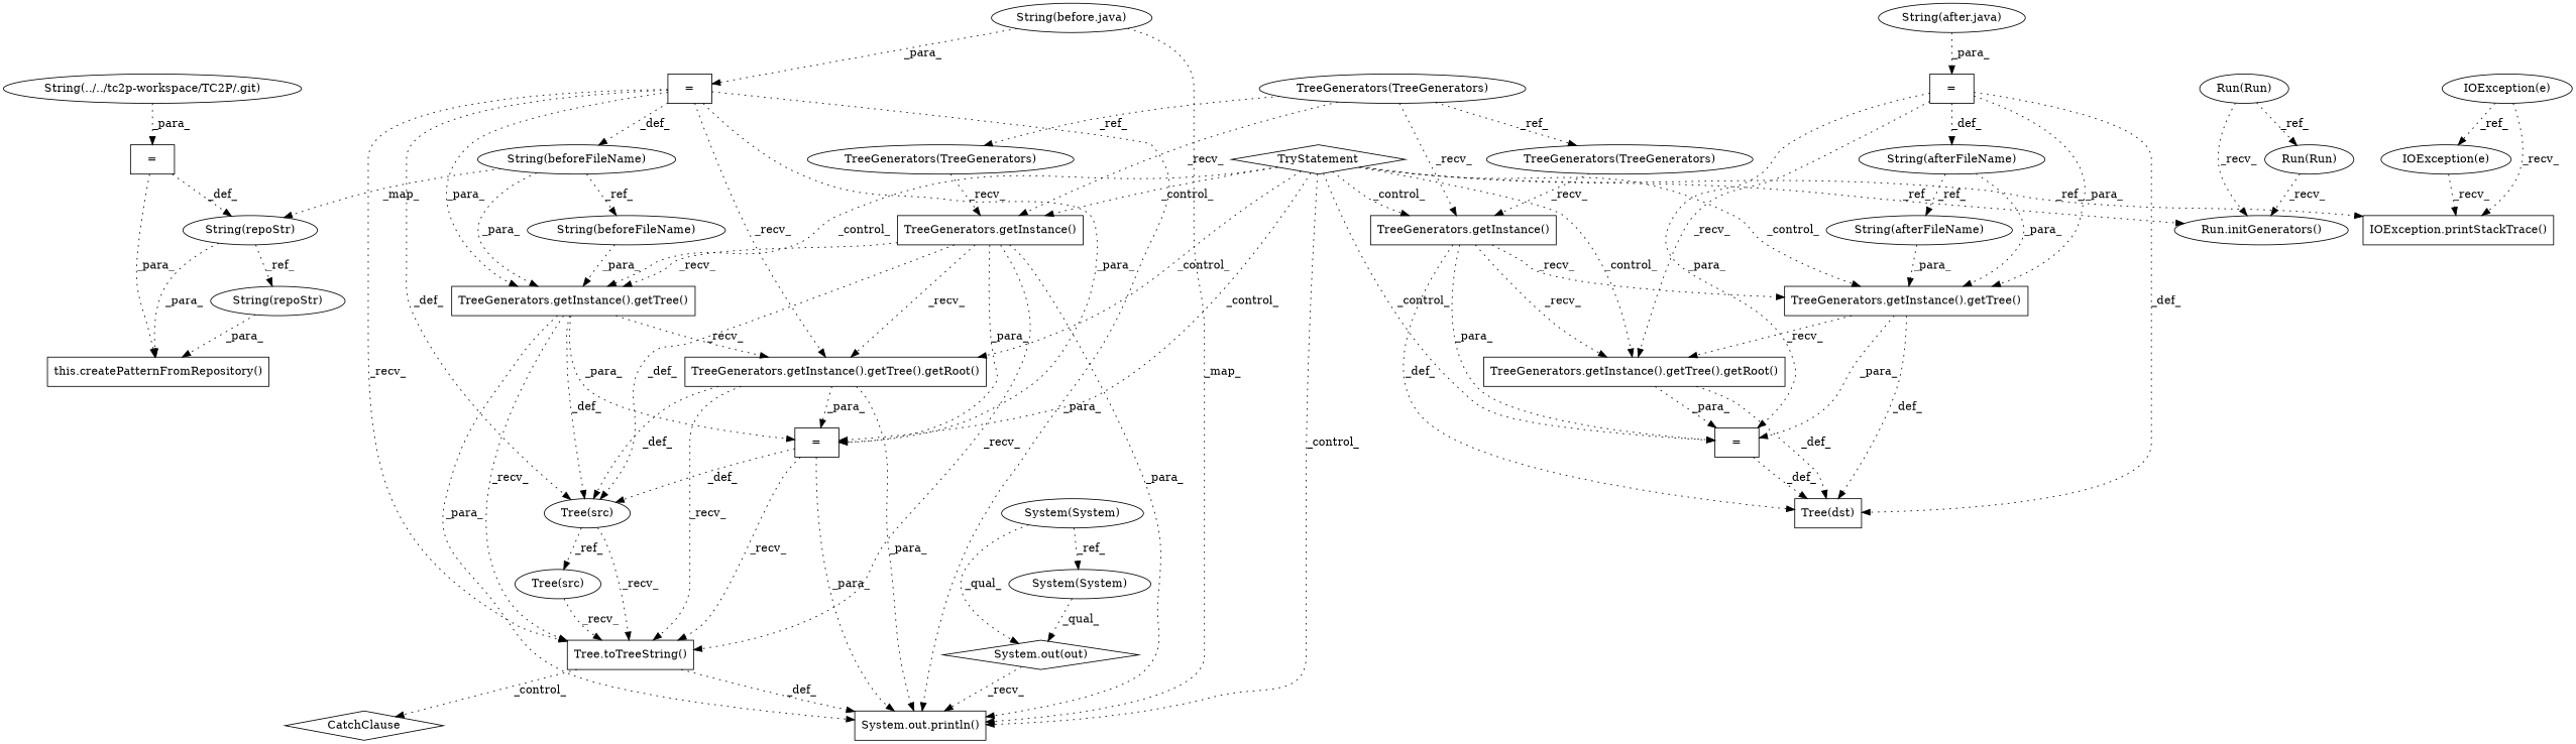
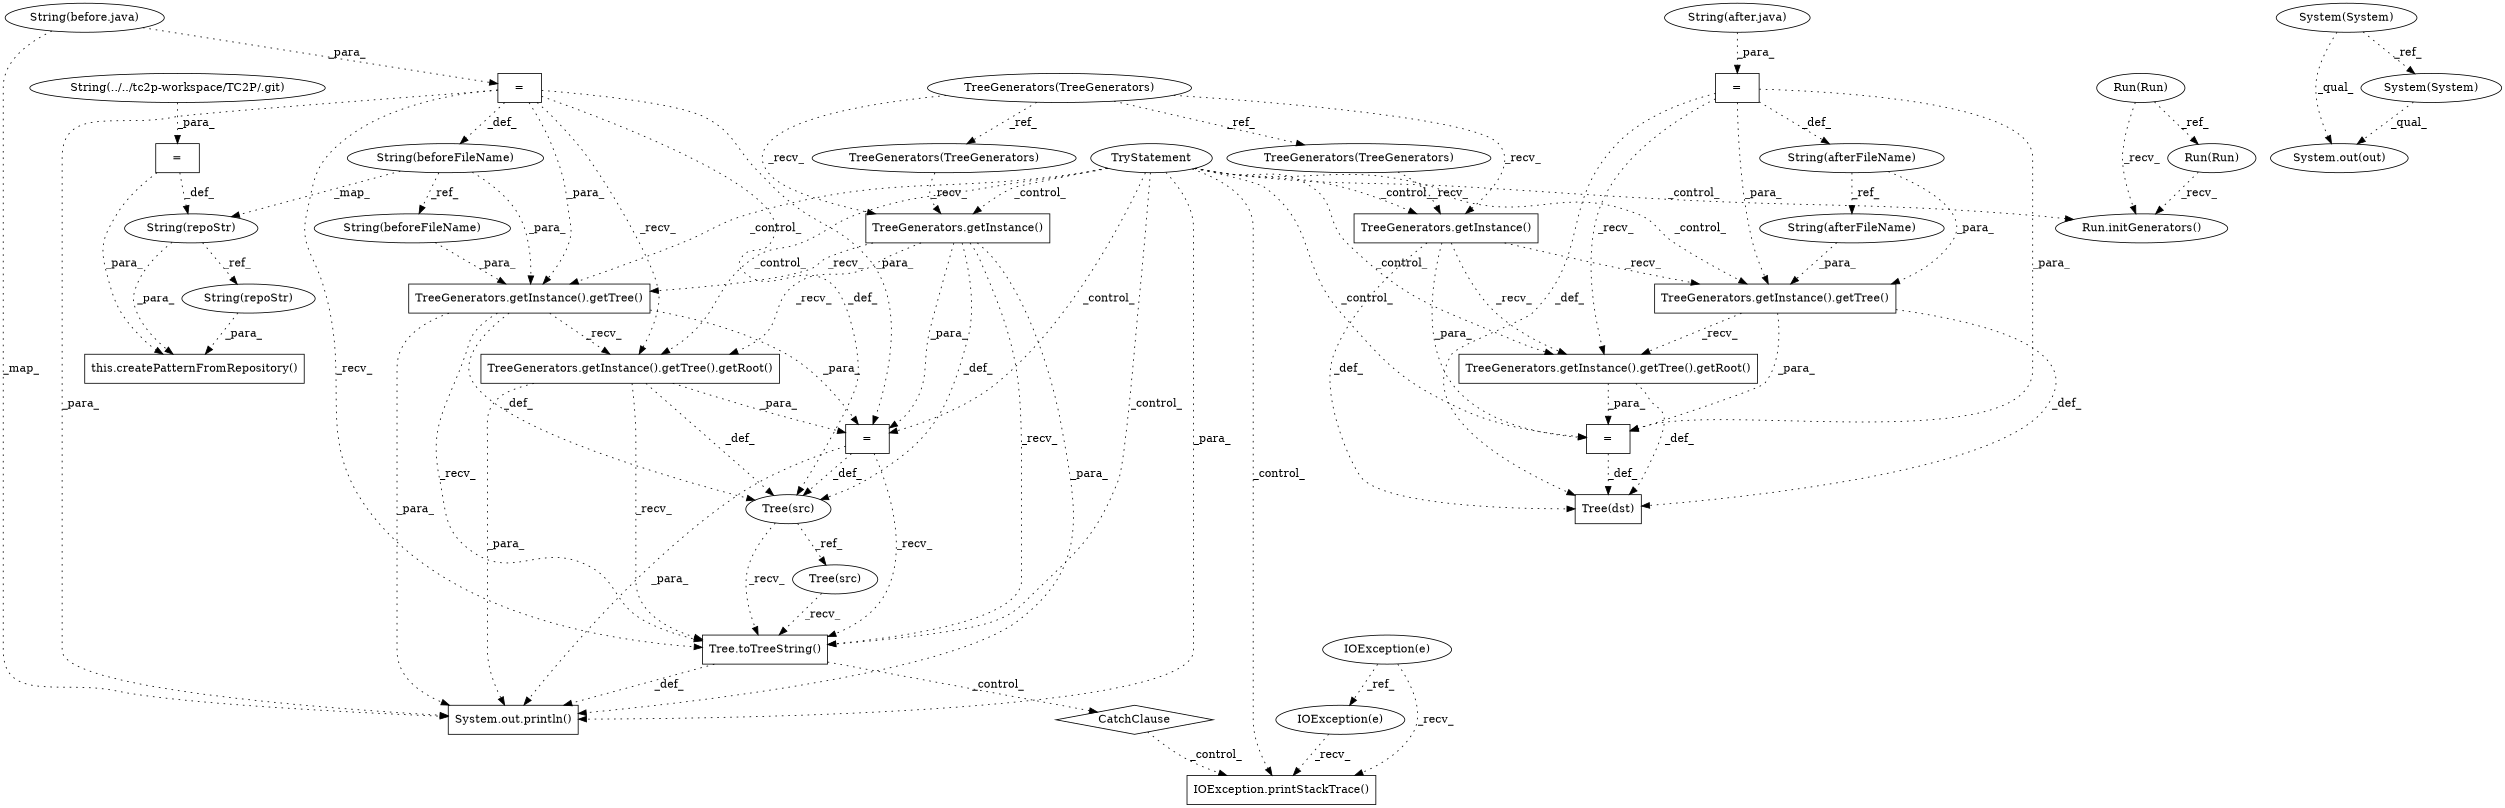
  digraph {
    node [shape=ellipse]
    edge [style=dotted]
    n1 [label="IOException(e)"]
    n2 [label="IOException.printStackTrace()" shape=box]
    n3 [label="TreeGenerators.getInstance().getTree()" shape=box]
    n4 [label="Tree.toTreeString()" shape=box]
    n5 [label="Tree(src)"]
    n6 [label="TreeGenerators.getInstance().getTree().getRoot()" shape=box]
    n7 [label="=" shape=box]
    n8 [label="System.out.println()" shape=box]
    n9 [label=CatchClause shape=diamond]
    n10 [label="Tree(src)"]
    n11 [label="String(before.java)"]
    n12 [label="=" shape=box]
    n13 [label="String(beforeFileName)"]
    n14 [label="String(../../tc2p-workspace/TC2P/.git)"]
    n15 [label="=" shape=box]
    n16 [label="this.createPatternFromRepository()" shape=box]
    n17 [label="TreeGenerators.getInstance().getTree().getRoot()" shape=box]
    n18 [label="=" shape=box]
    n19 [label="Tree(dst)" shape=box]
    n20 [label="System(System)"]
-   n21 [label="System.out(out)" shape=diamond]
+   n21 [label="System.out(out)"]
    n22 [label="System(System)"]
    n23 [label="String(after.java)"]
    n24 [label="=" shape=box]
    n25 [label="TreeGenerators.getInstance().getTree()" shape=box]
    n26 [label="String(afterFileName)"]
    n27 [label="TreeGenerators.getInstance()" shape=box]
-   n28 [label=TryStatement shape=diamond]
+   n28 [label=TryStatement]
    n29 [label="Run.initGenerators()"]
    n30 [label="TreeGenerators.getInstance()" shape=box]
    n31 [label="String(repoStr)"]
    n32 [label="String(repoStr)"]
    n33 [label="IOException(e)"]
    n34 [label="String(beforeFileName)"]
    n35 [label="Run(Run)"]
    n36 [label="TreeGenerators(TreeGenerators)"]
    n37 [label="TreeGenerators(TreeGenerators)"]
    n38 [label="TreeGenerators(TreeGenerators)"]
    n39 [label="Run(Run)"]
    n40 [label="String(afterFileName)"]
    n1 -> n2 [label=_recv_]
    n3 -> n4 [label=_recv_]
    n3 -> n5 [label=_def_]
    n3 -> n6 [label=_recv_]
    n3 -> n7 [label=_para_]
    n3 -> n8 [label=_para_]
    n4 -> n8 [label=_def_]
    n4 -> n9 [label=_control_]
    n5 -> n4 [label=_recv_]
    n5 -> n10 [label=_ref_]
    n6 -> n4 [label=_recv_]
    n6 -> n5 [label=_def_]
    n6 -> n7 [label=_para_]
    n6 -> n8 [label=_para_]
    n7 -> n4 [label=_recv_]
    n7 -> n5 [label=_def_]
    n7 -> n8 [label=_para_]
+   n9 -> n2 [label=_control_]
    n10 -> n4 [label=_recv_]
    n11 -> n8 [label=_map_]
    n11 -> n12 [label=_para_]
    n12 -> n3 [label=_para_]
    n12 -> n4 [label=_recv_]
    n12 -> n5 [label=_def_]
    n12 -> n6 [label=_recv_]
    n12 -> n7 [label=_para_]
    n12 -> n8 [label=_para_]
    n12 -> n13 [label=_def_]
    n13 -> n3 [label=_para_]
    n13 -> n31 [label=_map_]
    n13 -> n34 [label=_ref_]
    n14 -> n15 [label=_para_]
    n15 -> n16 [label=_para_]
    n15 -> n31 [label=_def_]
    n17 -> n18 [label=_para_]
    n17 -> n19 [label=_def_]
    n18 -> n19 [label=_def_]
    n20 -> n21 [label=_qual_]
    n20 -> n22 [label=_ref_]
-   n21 -> n8 [label=_recv_]
    n22 -> n21 [label=_qual_]
    n23 -> n24 [label=_para_]
    n24 -> n17 [label=_recv_]
    n24 -> n18 [label=_para_]
    n24 -> n19 [label=_def_]
    n24 -> n25 [label=_para_]
    n24 -> n26 [label=_def_]
    n25 -> n17 [label=_recv_]
    n25 -> n18 [label=_para_]
    n25 -> n19 [label=_def_]
    n26 -> n25 [label=_para_]
    n26 -> n40 [label=_ref_]
    n27 -> n17 [label=_recv_]
    n27 -> n18 [label=_para_]
    n27 -> n19 [label=_def_]
    n27 -> n25 [label=_recv_]
-   n28 -> n2 [label=_ref_]
+   n28 -> n2 [label=_control_]
    n28 -> n3 [label=_control_]
+   n28 -> n4 [label=_control_]
    n28 -> n6 [label=_control_]
    n28 -> n7 [label=_control_]
-   n28 -> n8 [label=_control_]
+   n28 -> n8 [label=_para_]
    n28 -> n17 [label=_control_]
    n28 -> n18 [label=_control_]
    n28 -> n25 [label=_control_]
    n28 -> n27 [label=_control_]
-   n28 -> n29 [label=_ref_]
+   n28 -> n29 [label=_control_]
    n28 -> n30 [label=_control_]
    n30 -> n3 [label=_recv_]
    n30 -> n4 [label=_recv_]
    n30 -> n5 [label=_def_]
    n30 -> n6 [label=_recv_]
    n30 -> n7 [label=_para_]
    n30 -> n8 [label=_para_]
    n31 -> n16 [label=_para_]
    n31 -> n32 [label=_ref_]
    n32 -> n16 [label=_para_]
    n33 -> n1 [label=_ref_]
    n33 -> n2 [label=_recv_]
    n34 -> n3 [label=_para_]
    n35 -> n29 [label=_recv_]
    n36 -> n27 [label=_recv_]
    n36 -> n30 [label=_recv_]
    n36 -> n37 [label=_ref_]
    n36 -> n38 [label=_ref_]
    n37 -> n27 [label=_recv_]
    n38 -> n30 [label=_recv_]
    n39 -> n29 [label=_recv_]
    n39 -> n35 [label=_ref_]
    n40 -> n25 [label=_para_]
  }
